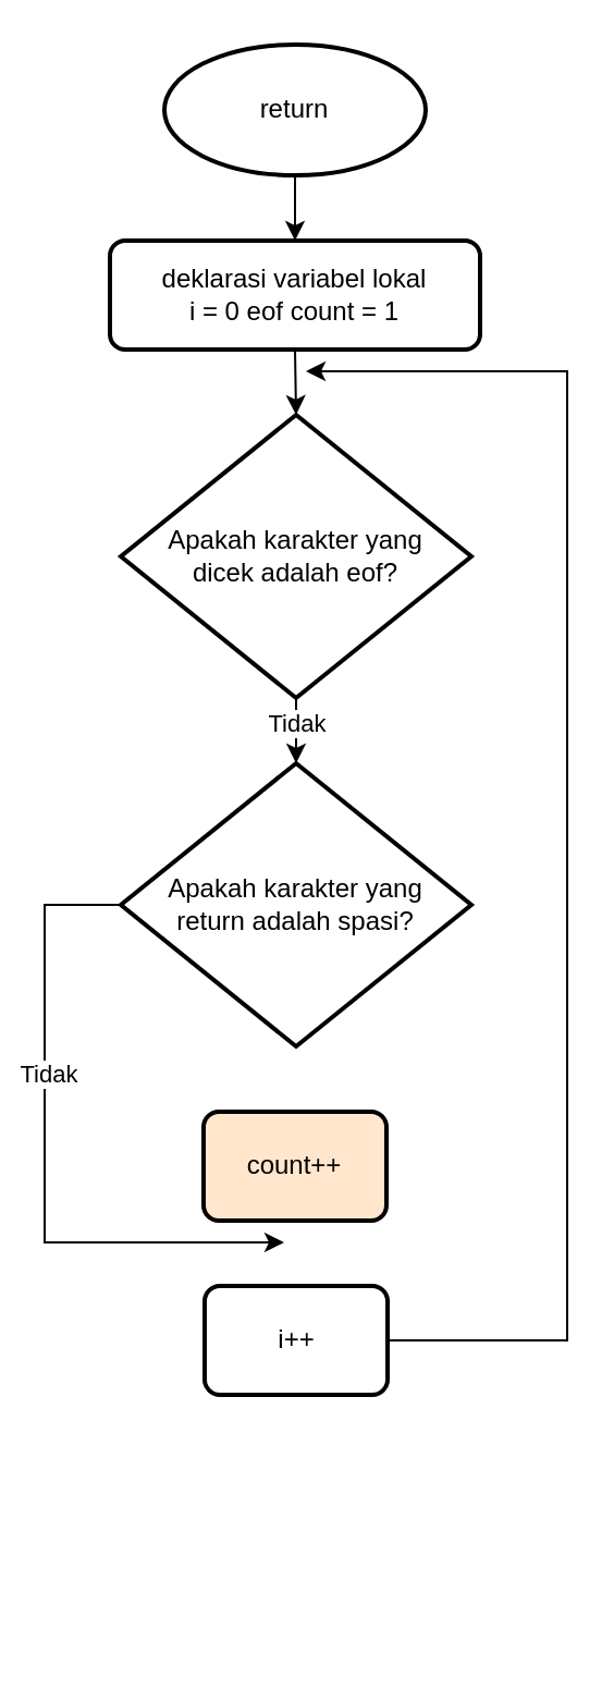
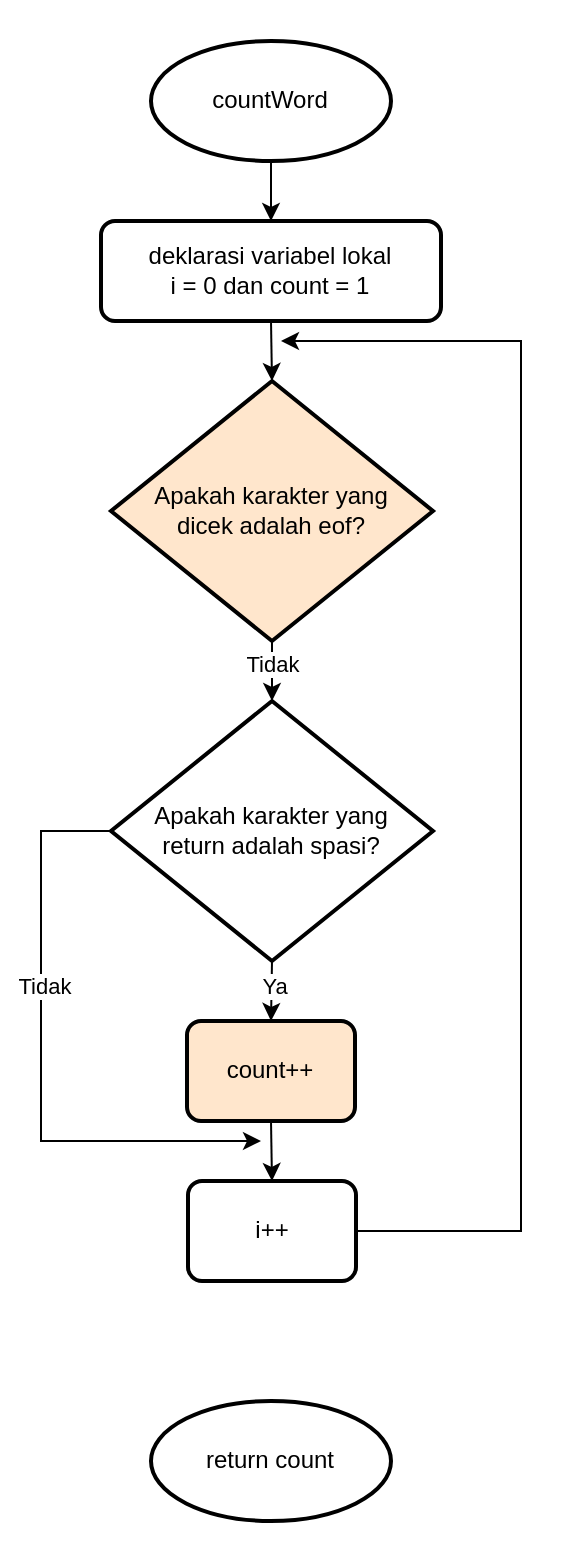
  <mxCell id="0" />
  <mxCell id="1" parent="0" />
  <mxCell id="2" style="edgeStyle=orthogonalEdgeStyle;rounded=0;orthogonalLoop=1;jettySize=auto;html=1;exitX=0.5;exitY=1;exitDx=0;exitDy=0;exitPerimeter=0;" parent="1" source="3" target="5" edge="1"><mxGeometry relative="1" as="geometry" /></mxCell>
- <mxCell id="3" value="return" style="strokeWidth=2;html=1;shape=mxgraph.flowchart.start_1;whiteSpace=wrap;" parent="1" vertex="1"><mxGeometry x="75" y="20" width="120" height="60" as="geometry" /></mxCell>
+ <mxCell id="3" value="countWord" style="strokeWidth=2;html=1;shape=mxgraph.flowchart.start_1;whiteSpace=wrap;" parent="1" vertex="1"><mxGeometry x="75" y="20" width="120" height="60" as="geometry" /></mxCell>
  <mxCell id="4" style="edgeStyle=orthogonalEdgeStyle;rounded=0;orthogonalLoop=1;jettySize=auto;html=1;exitX=0.5;exitY=1;exitDx=0;exitDy=0;entryX=0.5;entryY=0;entryDx=0;entryDy=0;" parent="1" source="5" target="8" edge="1"><mxGeometry relative="1" as="geometry"><mxPoint x="135" y="200" as="targetPoint" /></mxGeometry></mxCell>
- <mxCell id="5" value="deklarasi variabel lokal&lt;br&gt;i = 0 eof count = 1" style="rounded=1;whiteSpace=wrap;html=1;absoluteArcSize=1;arcSize=14;strokeWidth=2;" parent="1" vertex="1"><mxGeometry x="50" y="110" width="170" height="50" as="geometry" /></mxCell>
+ <mxCell id="5" value="deklarasi variabel lokal&lt;br&gt;i = 0 dan count = 1" style="rounded=1;whiteSpace=wrap;html=1;absoluteArcSize=1;arcSize=14;strokeWidth=2;" parent="1" vertex="1"><mxGeometry x="50" y="110" width="170" height="50" as="geometry" /></mxCell>
  <mxCell id="6" style="edgeStyle=orthogonalEdgeStyle;rounded=0;orthogonalLoop=1;jettySize=auto;html=1;exitX=0.5;exitY=1;exitDx=0;exitDy=0;entryX=0.5;entryY=0;entryDx=0;entryDy=0;" edge="1" parent="1" source="8" target="11"><mxGeometry relative="1" as="geometry" /></mxCell>
  <mxCell id="7" value="Tidak" style="edgeLabel;html=1;align=center;verticalAlign=middle;resizable=0;points=[];" vertex="1" connectable="0" parent="6"><mxGeometry x="-0.267" relative="1" as="geometry"><mxPoint as="offset" /></mxGeometry></mxCell>
- <mxCell id="8" value="Apakah karakter yang &lt;br&gt;dicek adalah eof?" style="rhombus;whiteSpace=wrap;html=1;strokeWidth=2;" vertex="1" parent="1"><mxGeometry x="55" y="190" width="161" height="130" as="geometry" /></mxCell>
+ <mxCell id="8" value="Apakah karakter yang &lt;br&gt;dicek adalah eof?" style="rhombus;whiteSpace=wrap;html=1;strokeWidth=2;fillColor=#ffe6cc;" vertex="1" parent="1"><mxGeometry x="55" y="190" width="161" height="130" as="geometry" /></mxCell>
+ <mxCell id="9" style="edgeStyle=orthogonalEdgeStyle;rounded=0;orthogonalLoop=1;jettySize=auto;html=1;exitX=0.5;exitY=1;exitDx=0;exitDy=0;entryX=0.5;entryY=0;entryDx=0;entryDy=0;" edge="1" parent="1" source="11" target="13"><mxGeometry relative="1" as="geometry" /></mxCell>
+ <mxCell id="10" value="Ya" style="edgeLabel;html=1;align=center;verticalAlign=middle;resizable=0;points=[];" vertex="1" connectable="0" parent="9"><mxGeometry x="-0.201" y="1" relative="1" as="geometry"><mxPoint as="offset" /></mxGeometry></mxCell>
  <mxCell id="11" value="Apakah karakter yang &lt;br&gt;return adalah spasi?" style="rhombus;whiteSpace=wrap;html=1;strokeWidth=2;" vertex="1" parent="1"><mxGeometry x="55" y="350" width="161" height="130" as="geometry" /></mxCell>
+ <mxCell id="12" style="edgeStyle=orthogonalEdgeStyle;rounded=0;orthogonalLoop=1;jettySize=auto;html=1;exitX=0.5;exitY=1;exitDx=0;exitDy=0;entryX=0.5;entryY=0;entryDx=0;entryDy=0;" edge="1" parent="1" source="13" target="14"><mxGeometry relative="1" as="geometry" /></mxCell>
  <mxCell id="13" value="count++" style="rounded=1;whiteSpace=wrap;html=1;absoluteArcSize=1;arcSize=14;strokeWidth=2;fillColor=#ffe6cc;" vertex="1" parent="1"><mxGeometry x="93" y="510" width="84" height="50" as="geometry" /></mxCell>
  <mxCell id="14" value="i++" style="rounded=1;whiteSpace=wrap;html=1;absoluteArcSize=1;arcSize=14;strokeWidth=2;" vertex="1" parent="1"><mxGeometry x="93.5" y="590" width="84" height="50" as="geometry" /></mxCell>
  <mxCell id="15" value="" style="endArrow=classic;html=1;rounded=0;exitX=0;exitY=0.5;exitDx=0;exitDy=0;" edge="1" parent="1" source="11"><mxGeometry width="50" height="50" relative="1" as="geometry"><mxPoint x="20" y="410" as="sourcePoint" /><mxPoint x="130" y="570" as="targetPoint" /><Array as="points"><mxPoint x="20" y="415" /><mxPoint x="20" y="570" /></Array></mxGeometry></mxCell>
  <mxCell id="16" value="Tidak" style="edgeLabel;html=1;align=center;verticalAlign=middle;resizable=0;points=[];" vertex="1" connectable="0" parent="15"><mxGeometry x="-0.253" y="1" relative="1" as="geometry"><mxPoint as="offset" /></mxGeometry></mxCell>
  <mxCell id="17" value="" style="endArrow=classic;html=1;rounded=0;exitX=1;exitY=0.5;exitDx=0;exitDy=0;" edge="1" parent="1" source="14"><mxGeometry width="50" height="50" relative="1" as="geometry"><mxPoint x="210" y="620" as="sourcePoint" /><mxPoint x="140" y="170" as="targetPoint" /><Array as="points"><mxPoint x="260" y="615" /><mxPoint x="260" y="170" /></Array></mxGeometry></mxCell>
+ <mxCell id="18" value="return count" style="strokeWidth=2;html=1;shape=mxgraph.flowchart.start_1;whiteSpace=wrap;" vertex="1" parent="1"><mxGeometry x="75" y="700" width="120" height="60" as="geometry" /></mxCell>
